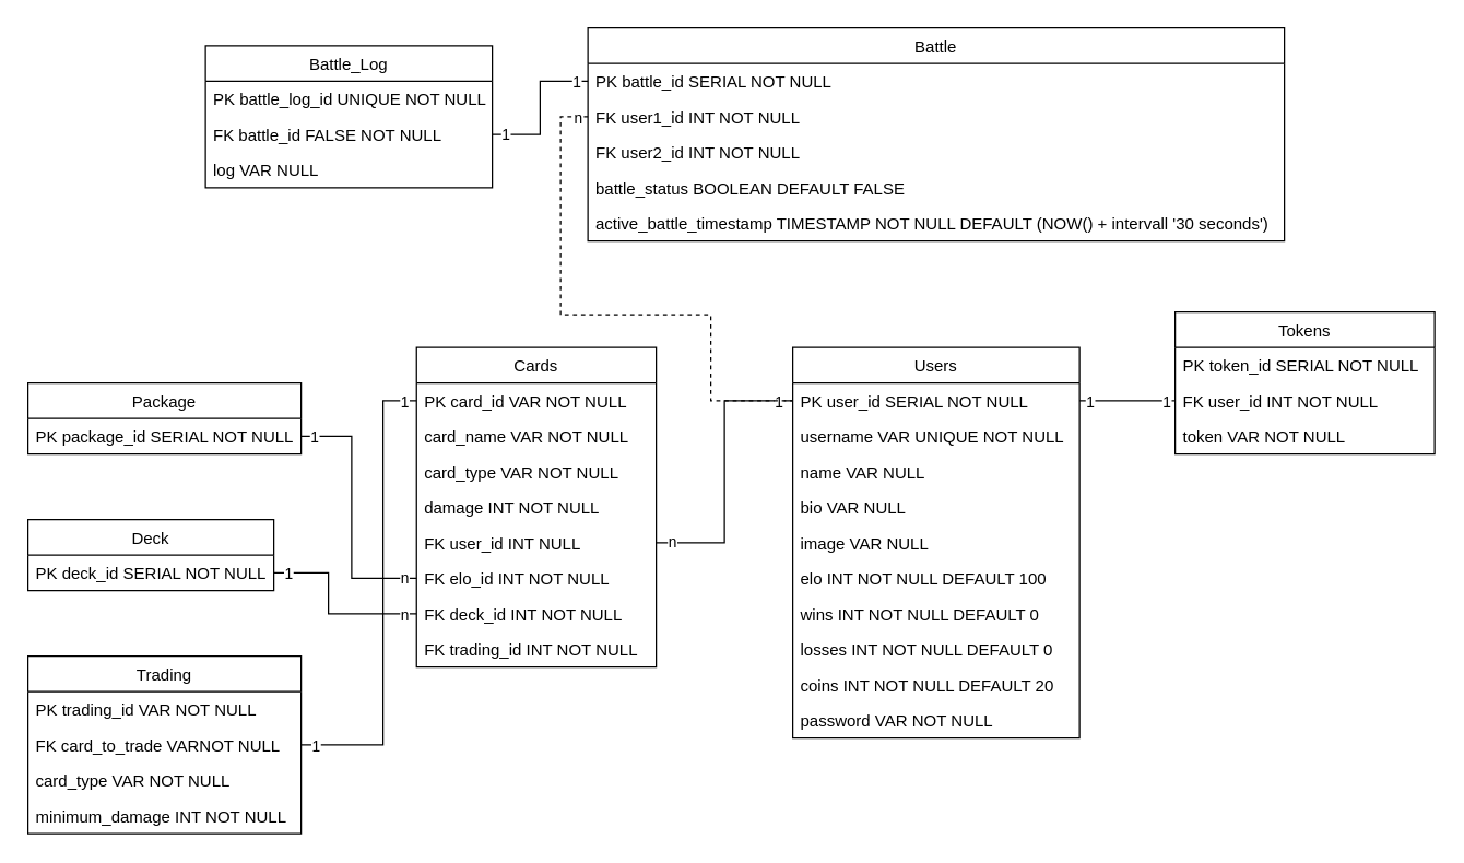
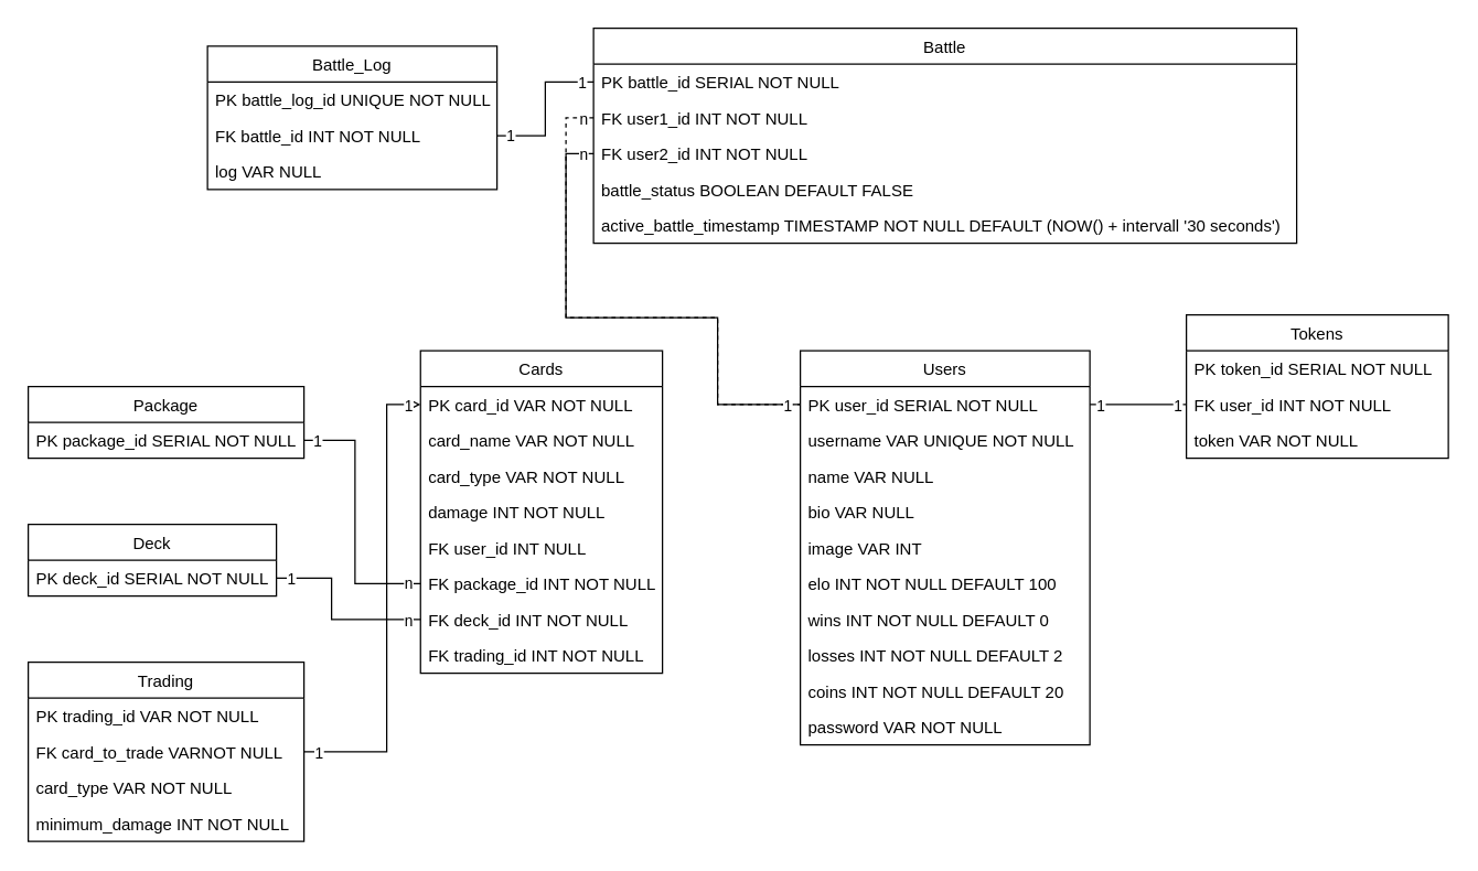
  <mxCell id="0" />
  <mxCell id="1" parent="0" />
  <mxCell id="2" value="Users" style="swimlane;fontStyle=0;childLayout=stackLayout;horizontal=1;startSize=26;fillColor=none;horizontalStack=0;resizeParent=1;resizeParentMax=0;resizeLast=0;collapsible=1;marginBottom=0;" parent="1" vertex="1"><mxGeometry x="580" y="254" width="210" height="286" as="geometry" /></mxCell>
  <mxCell id="3" value="PK user_id SERIAL NOT NULL " style="text;strokeColor=none;fillColor=none;align=left;verticalAlign=top;spacingLeft=4;spacingRight=4;overflow=hidden;rotatable=0;points=[[0,0.5],[1,0.5]];portConstraint=eastwest;" parent="2" vertex="1"><mxGeometry y="26" width="210" height="26" as="geometry" /></mxCell>
  <mxCell id="4" value="username VAR UNIQUE NOT NULL" style="text;strokeColor=none;fillColor=none;align=left;verticalAlign=top;spacingLeft=4;spacingRight=4;overflow=hidden;rotatable=0;points=[[0,0.5],[1,0.5]];portConstraint=eastwest;" parent="2" vertex="1"><mxGeometry y="52" width="210" height="26" as="geometry" /></mxCell>
  <mxCell id="5" value="name VAR NULL" style="text;strokeColor=none;fillColor=none;align=left;verticalAlign=top;spacingLeft=4;spacingRight=4;overflow=hidden;rotatable=0;points=[[0,0.5],[1,0.5]];portConstraint=eastwest;" parent="2" vertex="1"><mxGeometry y="78" width="210" height="26" as="geometry" /></mxCell>
  <mxCell id="6" value="bio VAR NULL" style="text;strokeColor=none;fillColor=none;align=left;verticalAlign=top;spacingLeft=4;spacingRight=4;overflow=hidden;rotatable=0;points=[[0,0.5],[1,0.5]];portConstraint=eastwest;" parent="2" vertex="1"><mxGeometry y="104" width="210" height="26" as="geometry" /></mxCell>
- <mxCell id="7" value="image VAR NULL" style="text;strokeColor=none;fillColor=none;align=left;verticalAlign=top;spacingLeft=4;spacingRight=4;overflow=hidden;rotatable=0;points=[[0,0.5],[1,0.5]];portConstraint=eastwest;" parent="2" vertex="1"><mxGeometry y="130" width="210" height="26" as="geometry" /></mxCell>
+ <mxCell id="7" value="image VAR INT" style="text;strokeColor=none;fillColor=none;align=left;verticalAlign=top;spacingLeft=4;spacingRight=4;overflow=hidden;rotatable=0;points=[[0,0.5],[1,0.5]];portConstraint=eastwest;" parent="2" vertex="1"><mxGeometry y="130" width="210" height="26" as="geometry" /></mxCell>
  <mxCell id="8" value="elo INT NOT NULL DEFAULT 100" style="text;strokeColor=none;fillColor=none;align=left;verticalAlign=top;spacingLeft=4;spacingRight=4;overflow=hidden;rotatable=0;points=[[0,0.5],[1,0.5]];portConstraint=eastwest;" parent="2" vertex="1"><mxGeometry y="156" width="210" height="26" as="geometry" /></mxCell>
  <mxCell id="9" value="wins INT NOT NULL DEFAULT 0" style="text;strokeColor=none;fillColor=none;align=left;verticalAlign=top;spacingLeft=4;spacingRight=4;overflow=hidden;rotatable=0;points=[[0,0.5],[1,0.5]];portConstraint=eastwest;" parent="2" vertex="1"><mxGeometry y="182" width="210" height="26" as="geometry" /></mxCell>
- <mxCell id="10" value="losses INT NOT NULL DEFAULT 0" style="text;strokeColor=none;fillColor=none;align=left;verticalAlign=top;spacingLeft=4;spacingRight=4;overflow=hidden;rotatable=0;points=[[0,0.5],[1,0.5]];portConstraint=eastwest;" parent="2" vertex="1"><mxGeometry y="208" width="210" height="26" as="geometry" /></mxCell>
+ <mxCell id="10" value="losses INT NOT NULL DEFAULT 2" style="text;strokeColor=none;fillColor=none;align=left;verticalAlign=top;spacingLeft=4;spacingRight=4;overflow=hidden;rotatable=0;points=[[0,0.5],[1,0.5]];portConstraint=eastwest;" parent="2" vertex="1"><mxGeometry y="208" width="210" height="26" as="geometry" /></mxCell>
  <mxCell id="11" value="coins INT NOT NULL DEFAULT 20" style="text;strokeColor=none;fillColor=none;align=left;verticalAlign=top;spacingLeft=4;spacingRight=4;overflow=hidden;rotatable=0;points=[[0,0.5],[1,0.5]];portConstraint=eastwest;" parent="2" vertex="1"><mxGeometry y="234" width="210" height="26" as="geometry" /></mxCell>
  <mxCell id="12" value="password VAR NOT NULL" style="text;strokeColor=none;fillColor=none;align=left;verticalAlign=top;spacingLeft=4;spacingRight=4;overflow=hidden;rotatable=0;points=[[0,0.5],[1,0.5]];portConstraint=eastwest;" parent="2" vertex="1"><mxGeometry y="260" width="210" height="26" as="geometry" /></mxCell>
  <mxCell id="13" value="Cards" style="swimlane;fontStyle=0;childLayout=stackLayout;horizontal=1;startSize=26;fillColor=none;horizontalStack=0;resizeParent=1;resizeParentMax=0;resizeLast=0;collapsible=1;marginBottom=0;" parent="1" vertex="1"><mxGeometry x="304.5" y="254" width="175.5" height="234" as="geometry" /></mxCell>
  <mxCell id="14" value="PK card_id VAR NOT NULL" style="text;strokeColor=none;fillColor=none;align=left;verticalAlign=top;spacingLeft=4;spacingRight=4;overflow=hidden;rotatable=0;points=[[0,0.5],[1,0.5]];portConstraint=eastwest;" parent="13" vertex="1"><mxGeometry y="26" width="175.5" height="26" as="geometry" /></mxCell>
  <mxCell id="15" value="card_name VAR NOT NULL" style="text;strokeColor=none;fillColor=none;align=left;verticalAlign=top;spacingLeft=4;spacingRight=4;overflow=hidden;rotatable=0;points=[[0,0.5],[1,0.5]];portConstraint=eastwest;" parent="13" vertex="1"><mxGeometry y="52" width="175.5" height="26" as="geometry" /></mxCell>
  <mxCell id="16" value="card_type VAR NOT NULL" style="text;strokeColor=none;fillColor=none;align=left;verticalAlign=top;spacingLeft=4;spacingRight=4;overflow=hidden;rotatable=0;points=[[0,0.5],[1,0.5]];portConstraint=eastwest;" parent="13" vertex="1"><mxGeometry y="78" width="175.5" height="26" as="geometry" /></mxCell>
  <mxCell id="17" value="damage INT NOT NULL" style="text;strokeColor=none;fillColor=none;align=left;verticalAlign=top;spacingLeft=4;spacingRight=4;overflow=hidden;rotatable=0;points=[[0,0.5],[1,0.5]];portConstraint=eastwest;" parent="13" vertex="1"><mxGeometry y="104" width="175.5" height="26" as="geometry" /></mxCell>
  <mxCell id="18" value="FK user_id INT NULL" style="text;strokeColor=none;fillColor=none;align=left;verticalAlign=top;spacingLeft=4;spacingRight=4;overflow=hidden;rotatable=0;points=[[0,0.5],[1,0.5]];portConstraint=eastwest;" parent="13" vertex="1"><mxGeometry y="130" width="175.5" height="26" as="geometry" /></mxCell>
- <mxCell id="19" value="FK elo_id INT NOT NULL" style="text;strokeColor=none;fillColor=none;align=left;verticalAlign=top;spacingLeft=4;spacingRight=4;overflow=hidden;rotatable=0;points=[[0,0.5],[1,0.5]];portConstraint=eastwest;" parent="13" vertex="1"><mxGeometry y="156" width="175.5" height="26" as="geometry" /></mxCell>
+ <mxCell id="19" value="FK package_id INT NOT NULL" style="text;strokeColor=none;fillColor=none;align=left;verticalAlign=top;spacingLeft=4;spacingRight=4;overflow=hidden;rotatable=0;points=[[0,0.5],[1,0.5]];portConstraint=eastwest;" parent="13" vertex="1"><mxGeometry y="156" width="175.5" height="26" as="geometry" /></mxCell>
  <mxCell id="20" value="FK deck_id INT NOT NULL" style="text;strokeColor=none;fillColor=none;align=left;verticalAlign=top;spacingLeft=4;spacingRight=4;overflow=hidden;rotatable=0;points=[[0,0.5],[1,0.5]];portConstraint=eastwest;" parent="13" vertex="1"><mxGeometry y="182" width="175.5" height="26" as="geometry" /></mxCell>
  <mxCell id="21" value="FK trading_id INT NOT NULL" style="text;strokeColor=none;fillColor=none;align=left;verticalAlign=top;spacingLeft=4;spacingRight=4;overflow=hidden;rotatable=0;points=[[0,0.5],[1,0.5]];portConstraint=eastwest;" parent="13" vertex="1"><mxGeometry y="208" width="175.5" height="26" as="geometry" /></mxCell>
  <mxCell id="22" value="Deck" style="swimlane;fontStyle=0;childLayout=stackLayout;horizontal=1;startSize=26;fillColor=none;horizontalStack=0;resizeParent=1;resizeParentMax=0;resizeLast=0;collapsible=1;marginBottom=0;" parent="1" vertex="1"><mxGeometry x="20" y="380" width="180" height="52" as="geometry" /></mxCell>
  <mxCell id="23" value="PK deck_id SERIAL NOT NULL" style="text;strokeColor=none;fillColor=none;align=left;verticalAlign=top;spacingLeft=4;spacingRight=4;overflow=hidden;rotatable=0;points=[[0,0.5],[1,0.5]];portConstraint=eastwest;" parent="22" vertex="1"><mxGeometry y="26" width="180" height="26" as="geometry" /></mxCell>
  <mxCell id="24" value="Trading" style="swimlane;fontStyle=0;childLayout=stackLayout;horizontal=1;startSize=26;fillColor=none;horizontalStack=0;resizeParent=1;resizeParentMax=0;resizeLast=0;collapsible=1;marginBottom=0;" parent="1" vertex="1"><mxGeometry x="20" y="480" width="200" height="130" as="geometry" /></mxCell>
  <mxCell id="25" value="PK trading_id VAR NOT NULL" style="text;strokeColor=none;fillColor=none;align=left;verticalAlign=top;spacingLeft=4;spacingRight=4;overflow=hidden;rotatable=0;points=[[0,0.5],[1,0.5]];portConstraint=eastwest;" parent="24" vertex="1"><mxGeometry y="26" width="200" height="26" as="geometry" /></mxCell>
  <mxCell id="26" value="FK card_to_trade VARNOT NULL" style="text;strokeColor=none;fillColor=none;align=left;verticalAlign=top;spacingLeft=4;spacingRight=4;overflow=hidden;rotatable=0;points=[[0,0.5],[1,0.5]];portConstraint=eastwest;" parent="24" vertex="1"><mxGeometry y="52" width="200" height="26" as="geometry" /></mxCell>
  <mxCell id="27" value="card_type VAR NOT NULL" style="text;strokeColor=none;fillColor=none;align=left;verticalAlign=top;spacingLeft=4;spacingRight=4;overflow=hidden;rotatable=0;points=[[0,0.5],[1,0.5]];portConstraint=eastwest;" parent="24" vertex="1"><mxGeometry y="78" width="200" height="26" as="geometry" /></mxCell>
  <mxCell id="28" value="minimum_damage INT NOT NULL" style="text;strokeColor=none;fillColor=none;align=left;verticalAlign=top;spacingLeft=4;spacingRight=4;overflow=hidden;rotatable=0;points=[[0,0.5],[1,0.5]];portConstraint=eastwest;" parent="24" vertex="1"><mxGeometry y="104" width="200" height="26" as="geometry" /></mxCell>
  <mxCell id="29" value="Tokens" style="swimlane;fontStyle=0;childLayout=stackLayout;horizontal=1;startSize=26;fillColor=none;horizontalStack=0;resizeParent=1;resizeParentMax=0;resizeLast=0;collapsible=1;marginBottom=0;" parent="1" vertex="1"><mxGeometry x="860" y="228" width="190" height="104" as="geometry" /></mxCell>
  <mxCell id="30" value="PK token_id SERIAL NOT NULL" style="text;strokeColor=none;fillColor=none;align=left;verticalAlign=top;spacingLeft=4;spacingRight=4;overflow=hidden;rotatable=0;points=[[0,0.5],[1,0.5]];portConstraint=eastwest;" parent="29" vertex="1"><mxGeometry y="26" width="190" height="26" as="geometry" /></mxCell>
  <mxCell id="31" value="FK user_id INT NOT NULL" style="text;strokeColor=none;fillColor=none;align=left;verticalAlign=top;spacingLeft=4;spacingRight=4;overflow=hidden;rotatable=0;points=[[0,0.5],[1,0.5]];portConstraint=eastwest;" parent="29" vertex="1"><mxGeometry y="52" width="190" height="26" as="geometry" /></mxCell>
  <mxCell id="32" value="token VAR NOT NULL" style="text;strokeColor=none;fillColor=none;align=left;verticalAlign=top;spacingLeft=4;spacingRight=4;overflow=hidden;rotatable=0;points=[[0,0.5],[1,0.5]];portConstraint=eastwest;" parent="29" vertex="1"><mxGeometry y="78" width="190" height="26" as="geometry" /></mxCell>
  <mxCell id="33" value="Package" style="swimlane;fontStyle=0;childLayout=stackLayout;horizontal=1;startSize=26;fillColor=none;horizontalStack=0;resizeParent=1;resizeParentMax=0;resizeLast=0;collapsible=1;marginBottom=0;" parent="1" vertex="1"><mxGeometry x="20" y="280" width="200" height="52" as="geometry" /></mxCell>
  <mxCell id="34" value="PK package_id SERIAL NOT NULL" style="text;strokeColor=none;fillColor=none;align=left;verticalAlign=top;spacingLeft=4;spacingRight=4;overflow=hidden;rotatable=0;points=[[0,0.5],[1,0.5]];portConstraint=eastwest;" parent="33" vertex="1"><mxGeometry y="26" width="200" height="26" as="geometry" /></mxCell>
  <mxCell id="35" value="Battle" style="swimlane;fontStyle=0;childLayout=stackLayout;horizontal=1;startSize=26;fillColor=none;horizontalStack=0;resizeParent=1;resizeParentMax=0;resizeLast=0;collapsible=1;marginBottom=0;" parent="1" vertex="1"><mxGeometry x="430" y="20" width="510" height="156" as="geometry" /></mxCell>
  <mxCell id="36" value="PK battle_id SERIAL NOT NULL" style="text;strokeColor=none;fillColor=none;align=left;verticalAlign=top;spacingLeft=4;spacingRight=4;overflow=hidden;rotatable=0;points=[[0,0.5],[1,0.5]];portConstraint=eastwest;" parent="35" vertex="1"><mxGeometry y="26" width="510" height="26" as="geometry" /></mxCell>
  <mxCell id="37" value="FK user1_id INT NOT NULL" style="text;strokeColor=none;fillColor=none;align=left;verticalAlign=top;spacingLeft=4;spacingRight=4;overflow=hidden;rotatable=0;points=[[0,0.5],[1,0.5]];portConstraint=eastwest;" parent="35" vertex="1"><mxGeometry y="52" width="510" height="26" as="geometry" /></mxCell>
  <mxCell id="38" value="FK user2_id INT NOT NULL" style="text;strokeColor=none;fillColor=none;align=left;verticalAlign=top;spacingLeft=4;spacingRight=4;overflow=hidden;rotatable=0;points=[[0,0.5],[1,0.5]];portConstraint=eastwest;" parent="35" vertex="1"><mxGeometry y="78" width="510" height="26" as="geometry" /></mxCell>
  <mxCell id="39" value="battle_status BOOLEAN DEFAULT FALSE" style="text;strokeColor=none;fillColor=none;align=left;verticalAlign=top;spacingLeft=4;spacingRight=4;overflow=hidden;rotatable=0;points=[[0,0.5],[1,0.5]];portConstraint=eastwest;" parent="35" vertex="1"><mxGeometry y="104" width="510" height="26" as="geometry" /></mxCell>
  <mxCell id="40" value="active_battle_timestamp TIMESTAMP NOT NULL DEFAULT (NOW() + intervall '30 seconds')" style="text;strokeColor=none;fillColor=none;align=left;verticalAlign=top;spacingLeft=4;spacingRight=4;overflow=hidden;rotatable=0;points=[[0,0.5],[1,0.5]];portConstraint=eastwest;" parent="35" vertex="1"><mxGeometry y="130" width="510" height="26" as="geometry" /></mxCell>
  <mxCell id="41" value="Battle_Log" style="swimlane;fontStyle=0;childLayout=stackLayout;horizontal=1;startSize=26;fillColor=none;horizontalStack=0;resizeParent=1;resizeParentMax=0;resizeLast=0;collapsible=1;marginBottom=0;" parent="1" vertex="1"><mxGeometry x="150" y="33" width="210" height="104" as="geometry" /></mxCell>
  <mxCell id="42" value="PK battle_log_id UNIQUE NOT NULL" style="text;strokeColor=none;fillColor=none;align=left;verticalAlign=top;spacingLeft=4;spacingRight=4;overflow=hidden;rotatable=0;points=[[0,0.5],[1,0.5]];portConstraint=eastwest;" parent="41" vertex="1"><mxGeometry y="26" width="210" height="26" as="geometry" /></mxCell>
- <mxCell id="43" value="FK battle_id FALSE NOT NULL" style="text;strokeColor=none;fillColor=none;align=left;verticalAlign=top;spacingLeft=4;spacingRight=4;overflow=hidden;rotatable=0;points=[[0,0.5],[1,0.5]];portConstraint=eastwest;" parent="41" vertex="1"><mxGeometry y="52" width="210" height="26" as="geometry" /></mxCell>
+ <mxCell id="43" value="FK battle_id INT NOT NULL" style="text;strokeColor=none;fillColor=none;align=left;verticalAlign=top;spacingLeft=4;spacingRight=4;overflow=hidden;rotatable=0;points=[[0,0.5],[1,0.5]];portConstraint=eastwest;" parent="41" vertex="1"><mxGeometry y="52" width="210" height="26" as="geometry" /></mxCell>
  <mxCell id="44" value="log VAR NULL" style="text;strokeColor=none;fillColor=none;align=left;verticalAlign=top;spacingLeft=4;spacingRight=4;overflow=hidden;rotatable=0;points=[[0,0.5],[1,0.5]];portConstraint=eastwest;" parent="41" vertex="1"><mxGeometry y="78" width="210" height="26" as="geometry" /></mxCell>
  <mxCell id="45" style="edgeStyle=orthogonalEdgeStyle;rounded=0;orthogonalLoop=1;jettySize=auto;html=1;entryX=0;entryY=0.5;entryDx=0;entryDy=0;endArrow=none;endFill=0;" parent="1" source="3" target="31" edge="1"><mxGeometry relative="1" as="geometry" /></mxCell>
  <mxCell id="46" value="1" style="edgeLabel;html=1;align=center;verticalAlign=middle;resizable=0;points=[];" parent="45" vertex="1" connectable="0"><mxGeometry x="0.799" relative="1" as="geometry"><mxPoint as="offset" /></mxGeometry></mxCell>
  <mxCell id="47" value="1" style="edgeLabel;html=1;align=center;verticalAlign=middle;resizable=0;points=[];" parent="45" vertex="1" connectable="0"><mxGeometry x="-0.797" relative="1" as="geometry"><mxPoint as="offset" /></mxGeometry></mxCell>
- <mxCell id="48" style="edgeStyle=orthogonalEdgeStyle;rounded=0;orthogonalLoop=1;jettySize=auto;html=1;endArrow=none;endFill=0;entryX=0;entryY=0.5;entryDx=0;entryDy=0;" parent="1" source="18" target="3" edge="1"><mxGeometry relative="1" as="geometry" /></mxCell>
- <mxCell id="49" value="n" style="edgeLabel;html=1;align=center;verticalAlign=middle;resizable=0;points=[];" parent="48" vertex="1" connectable="0"><mxGeometry x="-0.888" y="1" relative="1" as="geometry"><mxPoint as="offset" /></mxGeometry></mxCell>
- <mxCell id="50" value="1" style="edgeLabel;html=1;align=center;verticalAlign=middle;resizable=0;points=[];" parent="48" vertex="1" connectable="0"><mxGeometry x="0.888" relative="1" as="geometry"><mxPoint as="offset" /></mxGeometry></mxCell>
  <mxCell id="51" style="edgeStyle=orthogonalEdgeStyle;rounded=0;orthogonalLoop=1;jettySize=auto;html=1;entryX=0;entryY=0.5;entryDx=0;entryDy=0;endArrow=none;endFill=0;" parent="1" source="43" target="36" edge="1"><mxGeometry relative="1" as="geometry" /></mxCell>
  <mxCell id="52" value="1" style="edgeLabel;html=1;align=center;verticalAlign=middle;resizable=0;points=[];" parent="51" vertex="1" connectable="0"><mxGeometry x="0.841" relative="1" as="geometry"><mxPoint as="offset" /></mxGeometry></mxCell>
  <mxCell id="53" value="1" style="edgeLabel;html=1;align=center;verticalAlign=middle;resizable=0;points=[];" parent="51" vertex="1" connectable="0"><mxGeometry x="-0.843" y="1" relative="1" as="geometry"><mxPoint as="offset" /></mxGeometry></mxCell>
  <mxCell id="54" style="edgeStyle=orthogonalEdgeStyle;rounded=0;orthogonalLoop=1;jettySize=auto;html=1;endArrow=none;endFill=0;exitX=1;exitY=0.5;exitDx=0;exitDy=0;" parent="1" source="34" target="19" edge="1"><mxGeometry relative="1" as="geometry"><mxPoint x="240" y="370" as="sourcePoint" /><mxPoint x="301.5" y="423" as="targetPoint" /><Array as="points"><mxPoint x="257" y="319" /><mxPoint x="257" y="423" /></Array></mxGeometry></mxCell>
  <mxCell id="55" value="1" style="edgeLabel;html=1;align=center;verticalAlign=middle;resizable=0;points=[];" parent="54" vertex="1" connectable="0"><mxGeometry x="-0.903" relative="1" as="geometry"><mxPoint as="offset" /></mxGeometry></mxCell>
  <mxCell id="56" value="n" style="edgeLabel;html=1;align=center;verticalAlign=middle;resizable=0;points=[];" parent="54" vertex="1" connectable="0"><mxGeometry x="0.903" y="1" relative="1" as="geometry"><mxPoint as="offset" /></mxGeometry></mxCell>
  <mxCell id="57" style="edgeStyle=orthogonalEdgeStyle;rounded=0;orthogonalLoop=1;jettySize=auto;html=1;entryX=0;entryY=0.5;entryDx=0;entryDy=0;endArrow=none;endFill=0;" parent="1" source="23" target="20" edge="1"><mxGeometry relative="1" as="geometry"><Array as="points"><mxPoint x="240" y="419" /><mxPoint x="240" y="449" /></Array></mxGeometry></mxCell>
  <mxCell id="58" value="1" style="edgeLabel;html=1;align=center;verticalAlign=middle;resizable=0;points=[];" parent="57" vertex="1" connectable="0"><mxGeometry x="-0.851" y="1" relative="1" as="geometry"><mxPoint y="1" as="offset" /></mxGeometry></mxCell>
  <mxCell id="59" value="n" style="edgeLabel;html=1;align=center;verticalAlign=middle;resizable=0;points=[];" parent="57" vertex="1" connectable="0"><mxGeometry x="0.864" relative="1" as="geometry"><mxPoint as="offset" /></mxGeometry></mxCell>
- <mxCell id="60" style="edgeStyle=orthogonalEdgeStyle;rounded=0;orthogonalLoop=1;jettySize=auto;html=1;endArrow=none;endFill=0;" parent="1" source="26" target="14" edge="1"><mxGeometry relative="1" as="geometry"><Array as="points"><mxPoint x="280" y="545" /><mxPoint x="280" y="293" /></Array></mxGeometry></mxCell>
+ <mxCell id="60" style="edgeStyle=orthogonalEdgeStyle;rounded=0;orthogonalLoop=1;jettySize=auto;html=1;endArrow=classic;endFill=0;" parent="1" source="26" target="14" edge="1"><mxGeometry relative="1" as="geometry"><Array as="points"><mxPoint x="280" y="545" /><mxPoint x="280" y="293" /></Array></mxGeometry></mxCell>
  <mxCell id="61" value="1" style="edgeLabel;html=1;align=center;verticalAlign=middle;resizable=0;points=[];" parent="60" vertex="1" connectable="0"><mxGeometry x="0.946" relative="1" as="geometry"><mxPoint as="offset" /></mxGeometry></mxCell>
  <mxCell id="62" value="1" style="edgeLabel;html=1;align=center;verticalAlign=middle;resizable=0;points=[];" parent="60" vertex="1" connectable="0"><mxGeometry x="-0.941" y="1" relative="1" as="geometry"><mxPoint y="1" as="offset" /></mxGeometry></mxCell>
  <mxCell id="63" style="edgeStyle=orthogonalEdgeStyle;rounded=0;orthogonalLoop=1;jettySize=auto;html=1;entryX=0;entryY=0.5;entryDx=0;entryDy=0;endArrow=none;endFill=0;dashed=1;" parent="1" source="37" target="3" edge="1"><mxGeometry relative="1" as="geometry"><Array as="points"><mxPoint x="410" y="85" /><mxPoint x="410" y="230" /><mxPoint x="520" y="230" /><mxPoint x="520" y="293" /></Array></mxGeometry></mxCell>
  <mxCell id="64" value="n" style="edgeLabel;html=1;align=center;verticalAlign=middle;resizable=0;points=[];" parent="63" vertex="1" connectable="0"><mxGeometry x="-0.959" relative="1" as="geometry"><mxPoint as="offset" /></mxGeometry></mxCell>
+ <mxCell id="65" style="edgeStyle=orthogonalEdgeStyle;rounded=0;orthogonalLoop=1;jettySize=auto;html=1;entryX=0;entryY=0.5;entryDx=0;entryDy=0;endArrow=none;endFill=0;" parent="1" source="38" target="3" edge="1"><mxGeometry relative="1" as="geometry"><Array as="points"><mxPoint x="410" y="111" /><mxPoint x="410" y="230" /><mxPoint x="520" y="230" /><mxPoint x="520" y="293" /></Array></mxGeometry></mxCell>
+ <mxCell id="66" value="n" style="edgeLabel;html=1;align=center;verticalAlign=middle;resizable=0;points=[];" parent="65" vertex="1" connectable="0"><mxGeometry x="-0.957" relative="1" as="geometry"><mxPoint as="offset" /></mxGeometry></mxCell>
+ <mxCell id="67" value="1" style="edgeLabel;html=1;align=center;verticalAlign=middle;resizable=0;points=[];" parent="65" vertex="1" connectable="0"><mxGeometry x="0.948" relative="1" as="geometry"><mxPoint as="offset" /></mxGeometry></mxCell>
